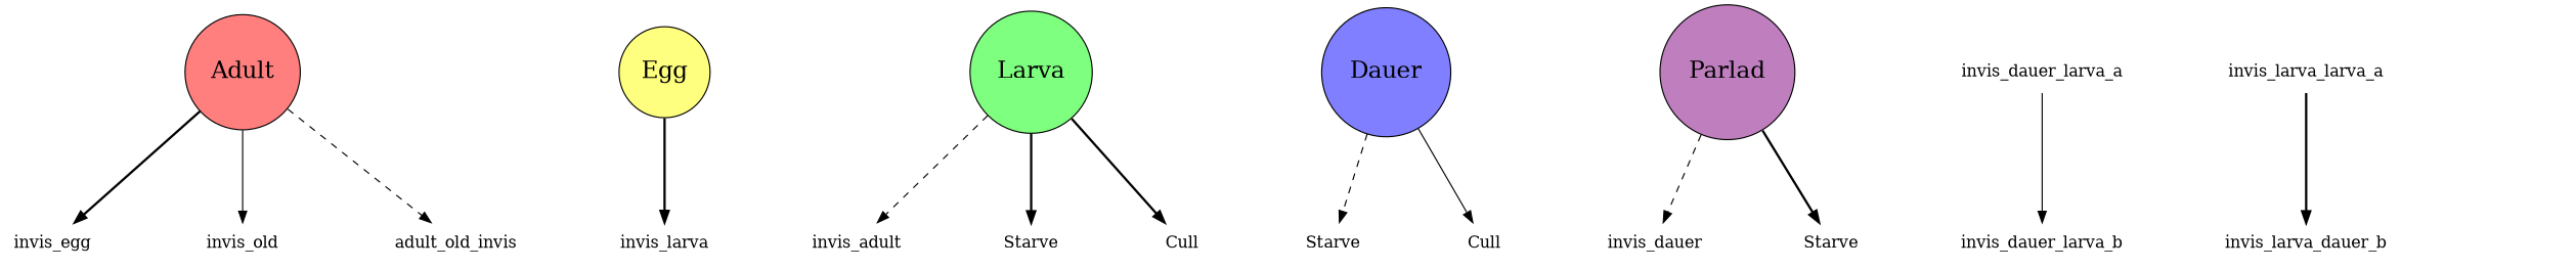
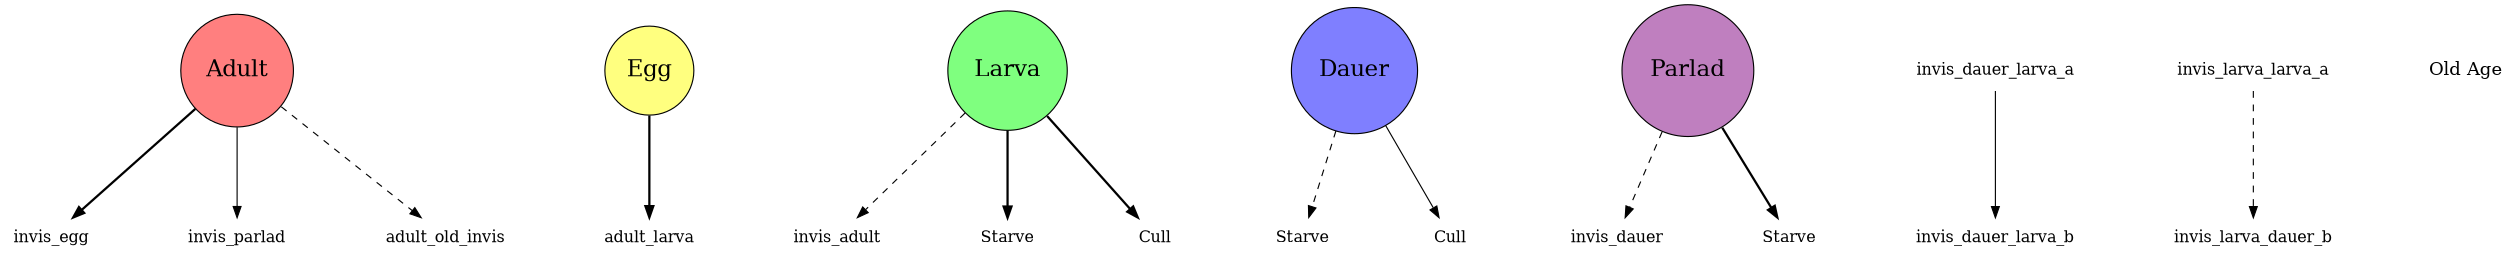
  digraph {
    nodesep=1
    ranksep=1
    node [shape=plaintext]
    edge [style=bold]
    n1 [fillcolor="#FF000080" fontsize=20 label=Adult shape=circle style=filled]
    invis_egg
-   invis_parlad [label=invis_old]
+   invis_parlad
    adult_old_invis
    n5 [fillcolor="#FFFF0080" fontsize=20 label=Egg shape=circle style=filled]
-   invis_larva
+   invis_larva [label=adult_larva]
    n7 [fillcolor="#00FF0080" fontsize=20 label=Larva shape=circle style=filled]
    invis_adult
    n9 [label=Starve]
    n10 [label=Cull]
    n11 [fillcolor="#0000FF80" fontsize=20 label=Dauer shape=circle style=filled]
    n12 [label=Starve]
    n13 [label=Cull]
    n14 [fillcolor="#80008080" fontsize=20 label=Parlad shape=circle style=filled]
    invis_dauer
    n16 [label=Starve]
    invis_dauer_larva_a
    invis_dauer_larva_b
    n19 [label=invis_larva_larva_a]
    invis_larva_dauer_b
+   n21 [fontsize=16 label="Old Age"]
    n1 -> invis_egg
    n1 -> invis_parlad [style=solid]
    n1 -> adult_old_invis [style=dashed]
    n5 -> invis_larva
    n7 -> invis_adult [style=dashed]
    n7 -> n9
    n7 -> n10
    n11 -> n12 [style=dashed]
    n11 -> n13 [style=solid]
    n14 -> invis_dauer [style=dashed]
    n14 -> n16
    invis_dauer_larva_a -> invis_dauer_larva_b [style=solid]
-   n19 -> invis_larva_dauer_b
+   n19 -> invis_larva_dauer_b [style=dashed]
  }
